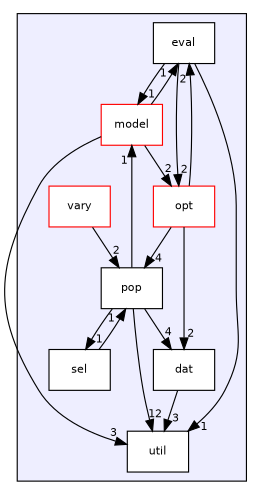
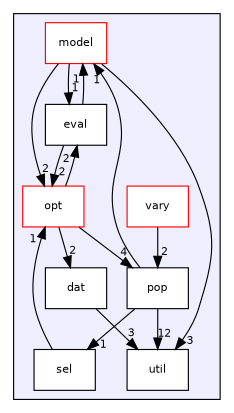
  digraph {
    compound=true
    node [color=black fillcolor=white fontname=Helvetica fontsize=10 shape=box style=filled]
    edge [headlabel=1 labeldistance=1.5 labelfontname=Helvetica labelfontsize=10]
    n1 [label=dat]
    n2 [label=eval]
    n3 [color=red label=model]
    n4 [color=red label=opt]
    n5 [label=pop]
    n6 [label=sel]
    n7 [label=util]
    n8 [color=red label=vary]
    subgraph cluster_1 {
      bgcolor="#eeeeff"
      pencolor=black
      n1
      n2
      n3
      n4
      n5
      n6
      n7
      n8
    }
    n1 -> n7 [headlabel=3]
    n2 -> n3
    n2 -> n4 [headlabel=2]
-   n2 -> n7
    n3 -> n2
    n3 -> n4 [headlabel=2]
    n3 -> n7 [headlabel=3]
    n4 -> n1 [headlabel=2]
    n4 -> n2 [headlabel=2]
    n4 -> n5 [headlabel=4]
-   n5 -> n1 [headlabel=4]
    n5 -> n3
    n5 -> n6
    n5 -> n7 [headlabel=12]
-   n6 -> n5
+   n6 -> n4
    n8 -> n5 [headlabel=2]
  }
